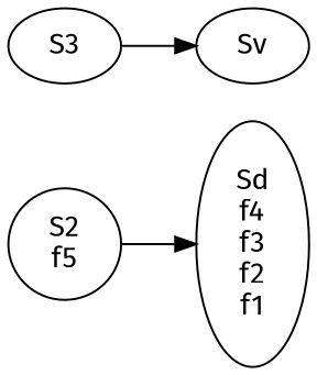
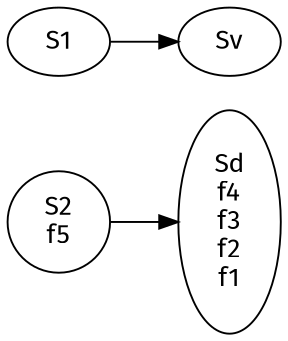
  digraph {
    fontname="Fira Sans"
    rankdir=LR
    node [fontname="Fira Sans"]
    edge [fontname="Fira Sans"]
    n1 [label="S2\nf5"]
    n2 [label="Sd\nf4\nf3\nf2\nf1"]
-   n3 [label=S3]
+   n3 [label=S1]
    n4 [label=Sv]
    n1 -> n2
    n3 -> n4
  }
